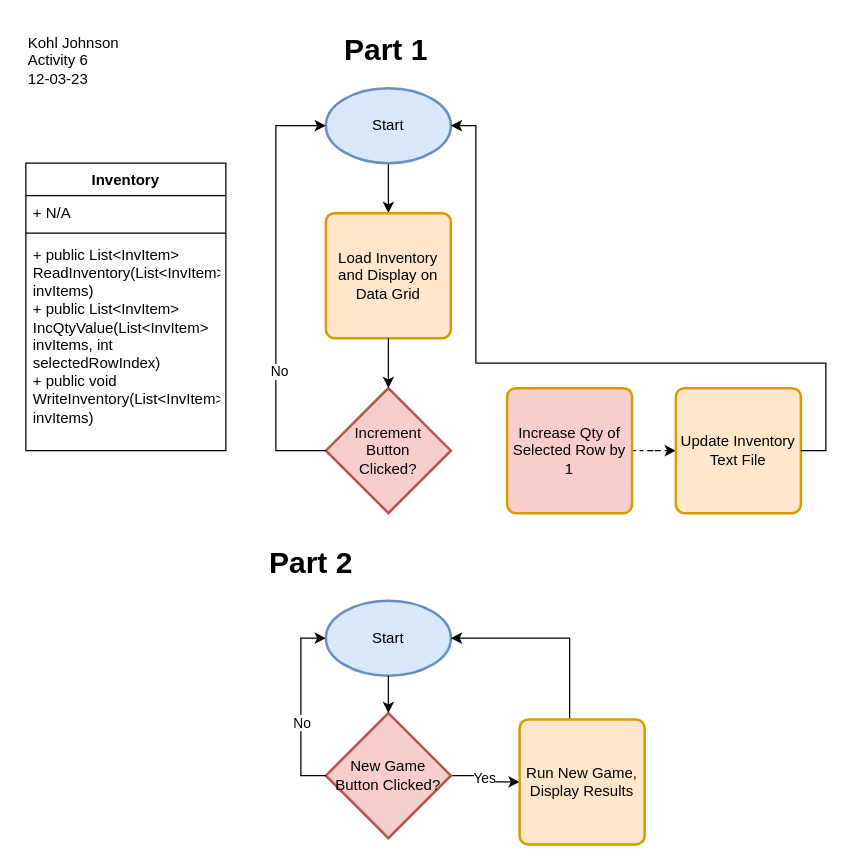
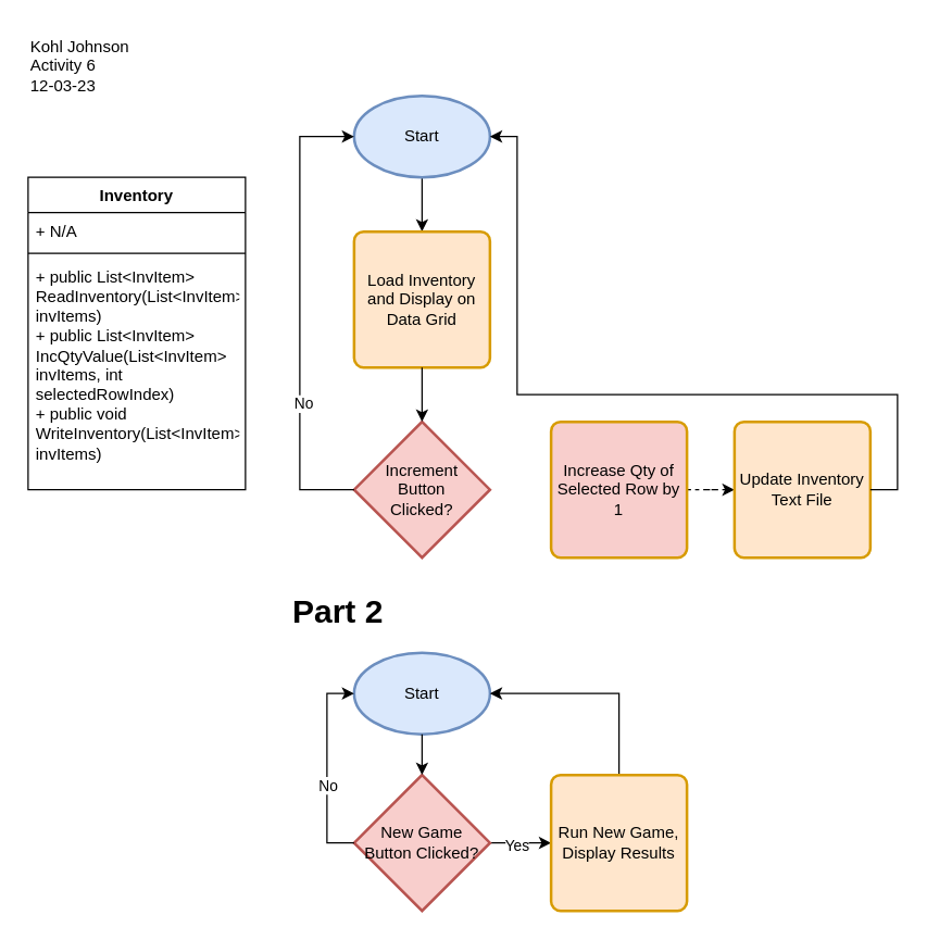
  <mxCell id="0" />
  <mxCell id="1" parent="0" />
  <mxCell id="2" value="Inventory" style="swimlane;fontStyle=1;align=center;verticalAlign=top;childLayout=stackLayout;horizontal=1;startSize=26;horizontalStack=0;resizeParent=1;resizeParentMax=0;resizeLast=0;collapsible=1;marginBottom=0;whiteSpace=wrap;html=1;" vertex="1" parent="1"><mxGeometry x="20" y="130" width="160" height="230" as="geometry" /></mxCell>
  <mxCell id="3" value="+ N/A&amp;nbsp;" style="text;strokeColor=none;fillColor=none;align=left;verticalAlign=top;spacingLeft=4;spacingRight=4;overflow=hidden;rotatable=0;points=[[0,0.5],[1,0.5]];portConstraint=eastwest;whiteSpace=wrap;html=1;" vertex="1" parent="2"><mxGeometry y="26" width="160" height="26" as="geometry" /></mxCell>
  <mxCell id="4" value="" style="line;strokeWidth=1;fillColor=none;align=left;verticalAlign=middle;spacingTop=-1;spacingLeft=3;spacingRight=3;rotatable=0;labelPosition=right;points=[];portConstraint=eastwest;strokeColor=inherit;" vertex="1" parent="2"><mxGeometry y="52" width="160" height="8" as="geometry" /></mxCell>
  <mxCell id="5" value="+ public List&amp;lt;InvItem&amp;gt; ReadInventory(List&amp;lt;InvItem&amp;gt; invItems)&lt;br&gt;+ public List&amp;lt;InvItem&amp;gt; IncQtyValue(List&amp;lt;InvItem&amp;gt; invItems, int selectedRowIndex)&lt;br&gt;+ public void WriteInventory(List&amp;lt;InvItem&amp;gt; invItems)" style="text;strokeColor=none;fillColor=none;align=left;verticalAlign=top;spacingLeft=4;spacingRight=4;overflow=hidden;rotatable=0;points=[[0,0.5],[1,0.5]];portConstraint=eastwest;whiteSpace=wrap;html=1;" vertex="1" parent="2"><mxGeometry y="60" width="160" height="170" as="geometry" /></mxCell>
  <mxCell id="6" style="edgeStyle=orthogonalEdgeStyle;rounded=0;orthogonalLoop=1;jettySize=auto;html=1;entryX=0.5;entryY=0;entryDx=0;entryDy=0;" edge="1" parent="1" source="7" target="8"><mxGeometry relative="1" as="geometry" /></mxCell>
  <mxCell id="7" value="Start" style="strokeWidth=2;html=1;shape=mxgraph.flowchart.start_1;whiteSpace=wrap;fillColor=#dae8fc;strokeColor=#6c8ebf;" vertex="1" parent="1"><mxGeometry x="260" y="70" width="100" height="60" as="geometry" /></mxCell>
  <mxCell id="8" value="Load Inventory and Display on Data Grid" style="rounded=1;whiteSpace=wrap;html=1;absoluteArcSize=1;arcSize=14;strokeWidth=2;fillColor=#ffe6cc;strokeColor=#d79b00;" vertex="1" parent="1"><mxGeometry x="260" y="170" width="100" height="100" as="geometry" /></mxCell>
  <mxCell id="9" value="Increment&lt;br&gt;Button&lt;br&gt;Clicked?" style="strokeWidth=2;html=1;shape=mxgraph.flowchart.decision;whiteSpace=wrap;fillColor=#f8cecc;strokeColor=#b85450;" vertex="1" parent="1"><mxGeometry x="260" y="310" width="100" height="100" as="geometry" /></mxCell>
  <mxCell id="10" style="edgeStyle=orthogonalEdgeStyle;rounded=0;orthogonalLoop=1;jettySize=auto;html=1;entryX=0.5;entryY=0;entryDx=0;entryDy=0;entryPerimeter=0;" edge="1" parent="1" source="8" target="9"><mxGeometry relative="1" as="geometry" /></mxCell>
  <mxCell id="11" style="edgeStyle=orthogonalEdgeStyle;rounded=0;orthogonalLoop=1;jettySize=auto;html=1;entryX=0;entryY=0.5;entryDx=0;entryDy=0;dashed=1;" edge="1" parent="1" source="12" target="15"><mxGeometry relative="1" as="geometry" /></mxCell>
  <mxCell id="12" value="Increase Qty of Selected Row by 1" style="rounded=1;whiteSpace=wrap;html=1;absoluteArcSize=1;arcSize=14;strokeWidth=2;fillColor=#f8cecc;strokeColor=#d79b00;" vertex="1" parent="1"><mxGeometry x="405" y="310" width="100" height="100" as="geometry" /></mxCell>
  <mxCell id="13" style="edgeStyle=orthogonalEdgeStyle;rounded=0;orthogonalLoop=1;jettySize=auto;html=1;entryX=0;entryY=0.5;entryDx=0;entryDy=0;entryPerimeter=0;" edge="1" parent="1" source="9" target="7"><mxGeometry relative="1" as="geometry"><Array as="points"><mxPoint x="220" y="360" /><mxPoint x="220" y="100" /></Array></mxGeometry></mxCell>
  <mxCell id="14" value="No" style="edgeLabel;html=1;align=center;verticalAlign=middle;resizable=0;points=[];" vertex="1" connectable="0" parent="13"><mxGeometry x="-0.387" y="-2" relative="1" as="geometry"><mxPoint as="offset" /></mxGeometry></mxCell>
  <mxCell id="15" value="Update Inventory Text File" style="rounded=1;whiteSpace=wrap;html=1;absoluteArcSize=1;arcSize=14;strokeWidth=2;fillColor=#ffe6cc;strokeColor=#d79b00;" vertex="1" parent="1"><mxGeometry x="540" y="310" width="100" height="100" as="geometry" /></mxCell>
  <mxCell id="16" style="edgeStyle=orthogonalEdgeStyle;rounded=0;orthogonalLoop=1;jettySize=auto;html=1;entryX=1;entryY=0.5;entryDx=0;entryDy=0;entryPerimeter=0;" edge="1" parent="1" source="15" target="7"><mxGeometry relative="1" as="geometry"><Array as="points"><mxPoint x="660" y="360" /><mxPoint x="660" y="290" /><mxPoint x="380" y="290" /><mxPoint x="380" y="100" /></Array></mxGeometry></mxCell>
  <mxCell id="17" value="Kohl Johnson&lt;br&gt;Activity 6&lt;br&gt;12-03-23" style="text;html=1;strokeColor=none;fillColor=none;align=left;verticalAlign=top;whiteSpace=wrap;rounded=0;" vertex="1" parent="1"><mxGeometry x="20" y="20" width="160" height="70" as="geometry" /></mxCell>
- <mxCell id="18" value="&lt;h1&gt;Part 1&lt;/h1&gt;" style="text;html=1;strokeColor=none;fillColor=none;spacing=5;spacingTop=-20;whiteSpace=wrap;overflow=hidden;rounded=0;" vertex="1" parent="1"><mxGeometry x="270" y="20" width="80" height="40" as="geometry" /></mxCell>
  <mxCell id="19" value="Start" style="strokeWidth=2;html=1;shape=mxgraph.flowchart.start_1;whiteSpace=wrap;fillColor=#dae8fc;strokeColor=#6c8ebf;" vertex="1" parent="1"><mxGeometry x="260" y="480" width="100" height="60" as="geometry" /></mxCell>
  <mxCell id="20" style="edgeStyle=orthogonalEdgeStyle;rounded=0;orthogonalLoop=1;jettySize=auto;html=1;entryX=0;entryY=0.5;entryDx=0;entryDy=0;" edge="1" parent="1" source="22" target="24"><mxGeometry relative="1" as="geometry" /></mxCell>
  <mxCell id="21" value="Yes" style="edgeLabel;html=1;align=center;verticalAlign=middle;resizable=0;points=[];" vertex="1" connectable="0" parent="20"><mxGeometry x="-0.148" y="-1" relative="1" as="geometry"><mxPoint as="offset" /></mxGeometry></mxCell>
  <mxCell id="22" value="New Game&lt;br&gt;Button Clicked?" style="strokeWidth=2;html=1;shape=mxgraph.flowchart.decision;whiteSpace=wrap;fillColor=#f8cecc;strokeColor=#b85450;" vertex="1" parent="1"><mxGeometry x="260" y="570" width="100" height="100" as="geometry" /></mxCell>
  <mxCell id="23" style="edgeStyle=orthogonalEdgeStyle;rounded=0;orthogonalLoop=1;jettySize=auto;html=1;entryX=1;entryY=0.5;entryDx=0;entryDy=0;entryPerimeter=0;" edge="1" parent="1" source="24" target="19"><mxGeometry relative="1" as="geometry"><mxPoint x="540" y="770" as="targetPoint" /><Array as="points"><mxPoint x="455" y="510" /></Array></mxGeometry></mxCell>
- <mxCell id="24" value="Run New Game, Display Results" style="rounded=1;whiteSpace=wrap;html=1;absoluteArcSize=1;arcSize=14;strokeWidth=2;fillColor=#ffe6cc;strokeColor=#d79b00;" vertex="1" parent="1"><mxGeometry x="415" y="575" width="100" height="100" as="geometry" /></mxCell>
+ <mxCell id="24" value="Run New Game, Display Results" style="rounded=1;whiteSpace=wrap;html=1;absoluteArcSize=1;arcSize=14;strokeWidth=2;fillColor=#ffe6cc;strokeColor=#d79b00;" vertex="1" parent="1"><mxGeometry x="405" y="570" width="100" height="100" as="geometry" /></mxCell>
  <mxCell id="25" value="&lt;h1&gt;Part 2&lt;/h1&gt;" style="text;html=1;strokeColor=none;fillColor=none;spacing=5;spacingTop=-20;whiteSpace=wrap;overflow=hidden;rounded=0;" vertex="1" parent="1"><mxGeometry x="210" y="430" width="80" height="40" as="geometry" /></mxCell>
  <mxCell id="26" style="edgeStyle=orthogonalEdgeStyle;rounded=0;orthogonalLoop=1;jettySize=auto;html=1;entryX=0.5;entryY=0;entryDx=0;entryDy=0;entryPerimeter=0;" edge="1" parent="1" source="19" target="22"><mxGeometry relative="1" as="geometry" /></mxCell>
  <mxCell id="27" style="edgeStyle=orthogonalEdgeStyle;rounded=0;orthogonalLoop=1;jettySize=auto;html=1;entryX=0;entryY=0.5;entryDx=0;entryDy=0;entryPerimeter=0;" edge="1" parent="1" source="22" target="19"><mxGeometry relative="1" as="geometry"><Array as="points"><mxPoint x="240" y="620" /><mxPoint x="240" y="510" /></Array></mxGeometry></mxCell>
  <mxCell id="28" value="No" style="edgeLabel;html=1;align=center;verticalAlign=middle;resizable=0;points=[];" vertex="1" connectable="0" parent="27"><mxGeometry x="-0.156" relative="1" as="geometry"><mxPoint as="offset" /></mxGeometry></mxCell>
